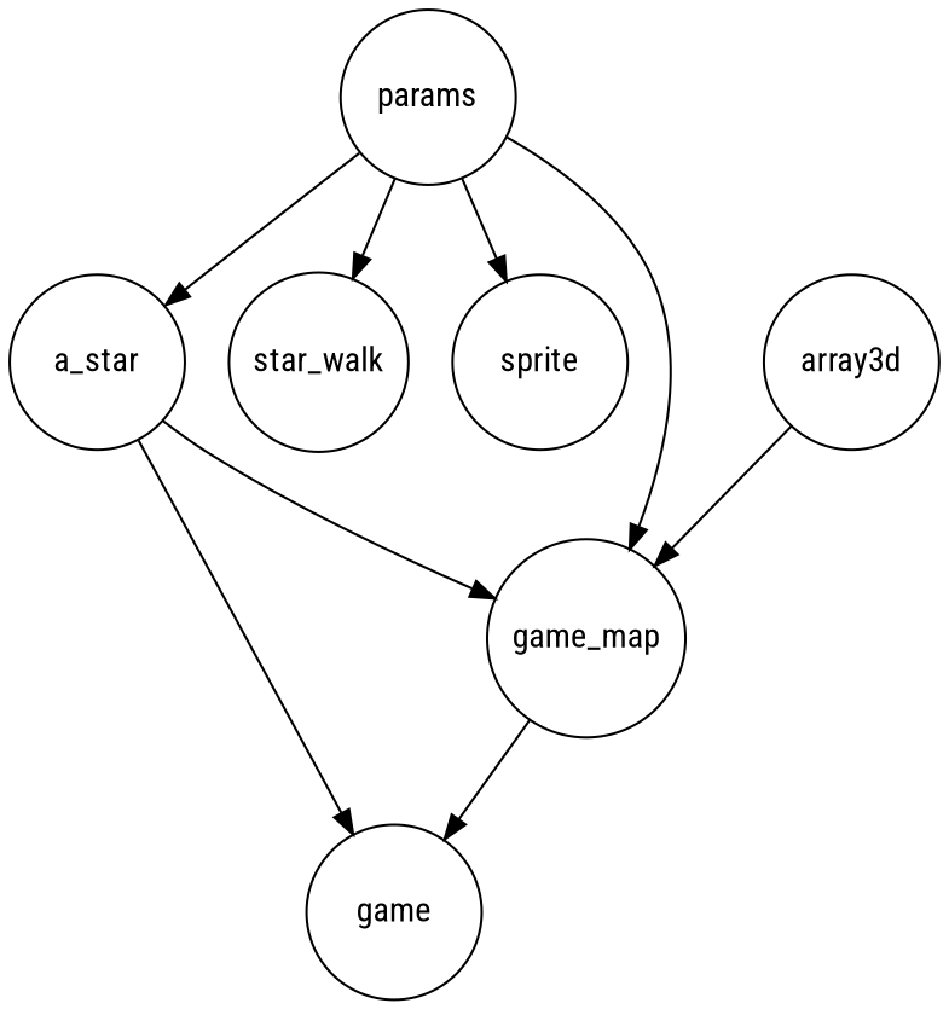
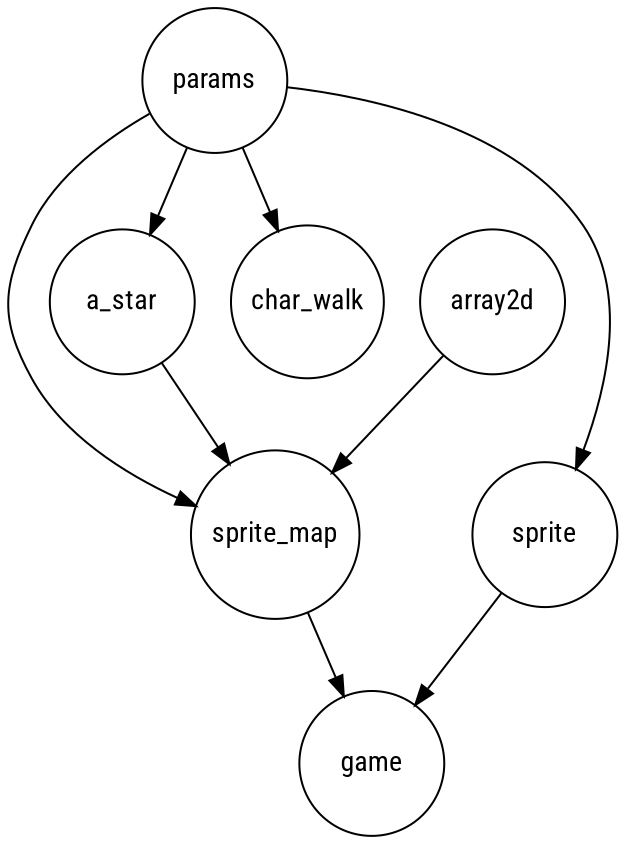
  digraph {
    fontname="Roboto Condensed"
    node [fontname="Roboto Condensed" shape=circle]
    edge [fontname="Roboto Condensed"]
    params [width=1]
-   game_map [width=1]
+   game_map [width=1 label=sprite_map]
    a_star [width=1]
-   char_walk [width=1 label=star_walk]
+   char_walk [width=1]
    sprite [width=1]
    game [width=1]
-   array2d [width=1 label=array3d]
+   array2d [width=1]
    params -> game_map
    params -> a_star
    params -> char_walk
    params -> sprite
    game_map -> game
    a_star -> game_map
-   a_star -> game
+   sprite -> game
    array2d -> game_map
  }
